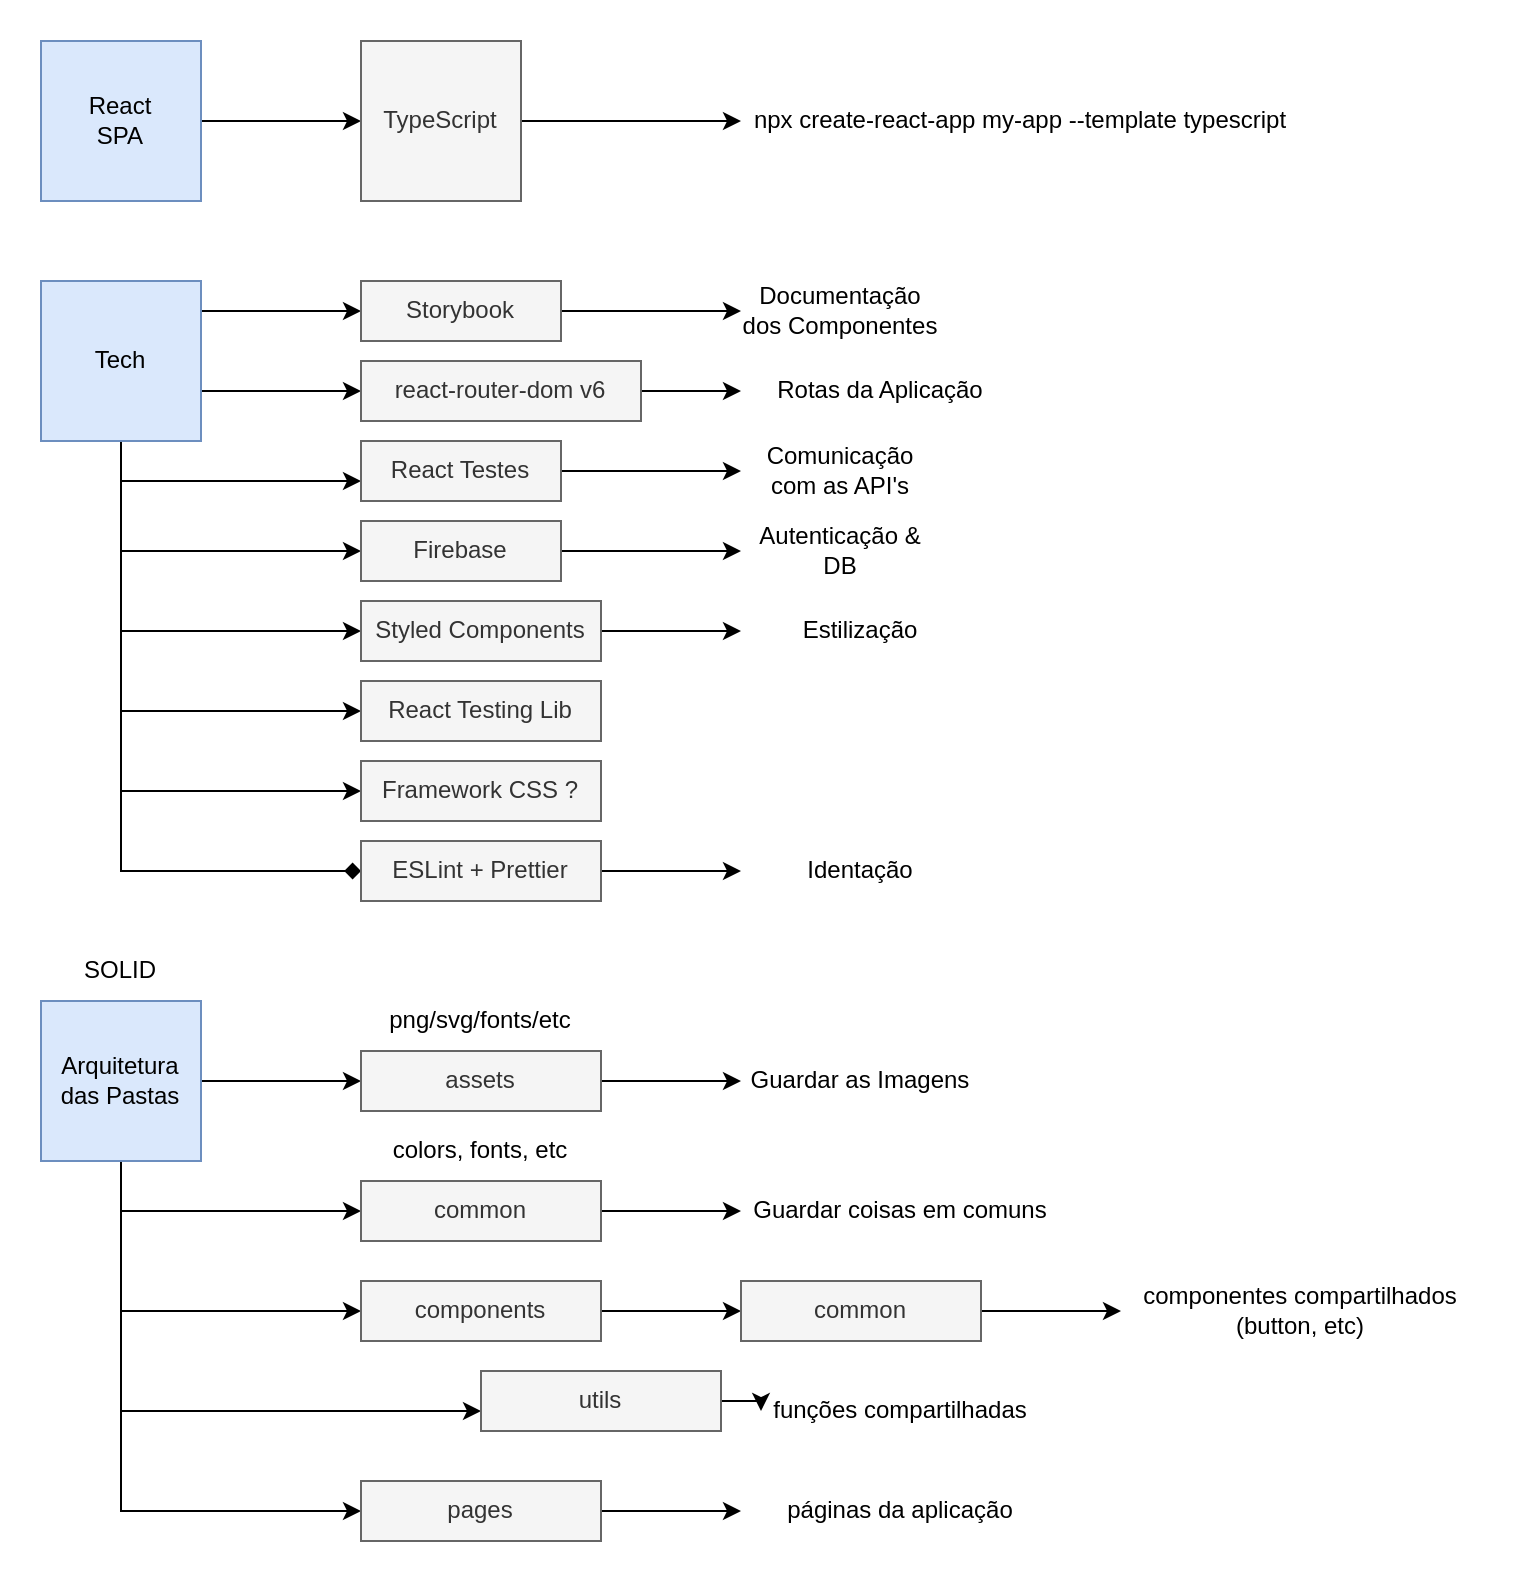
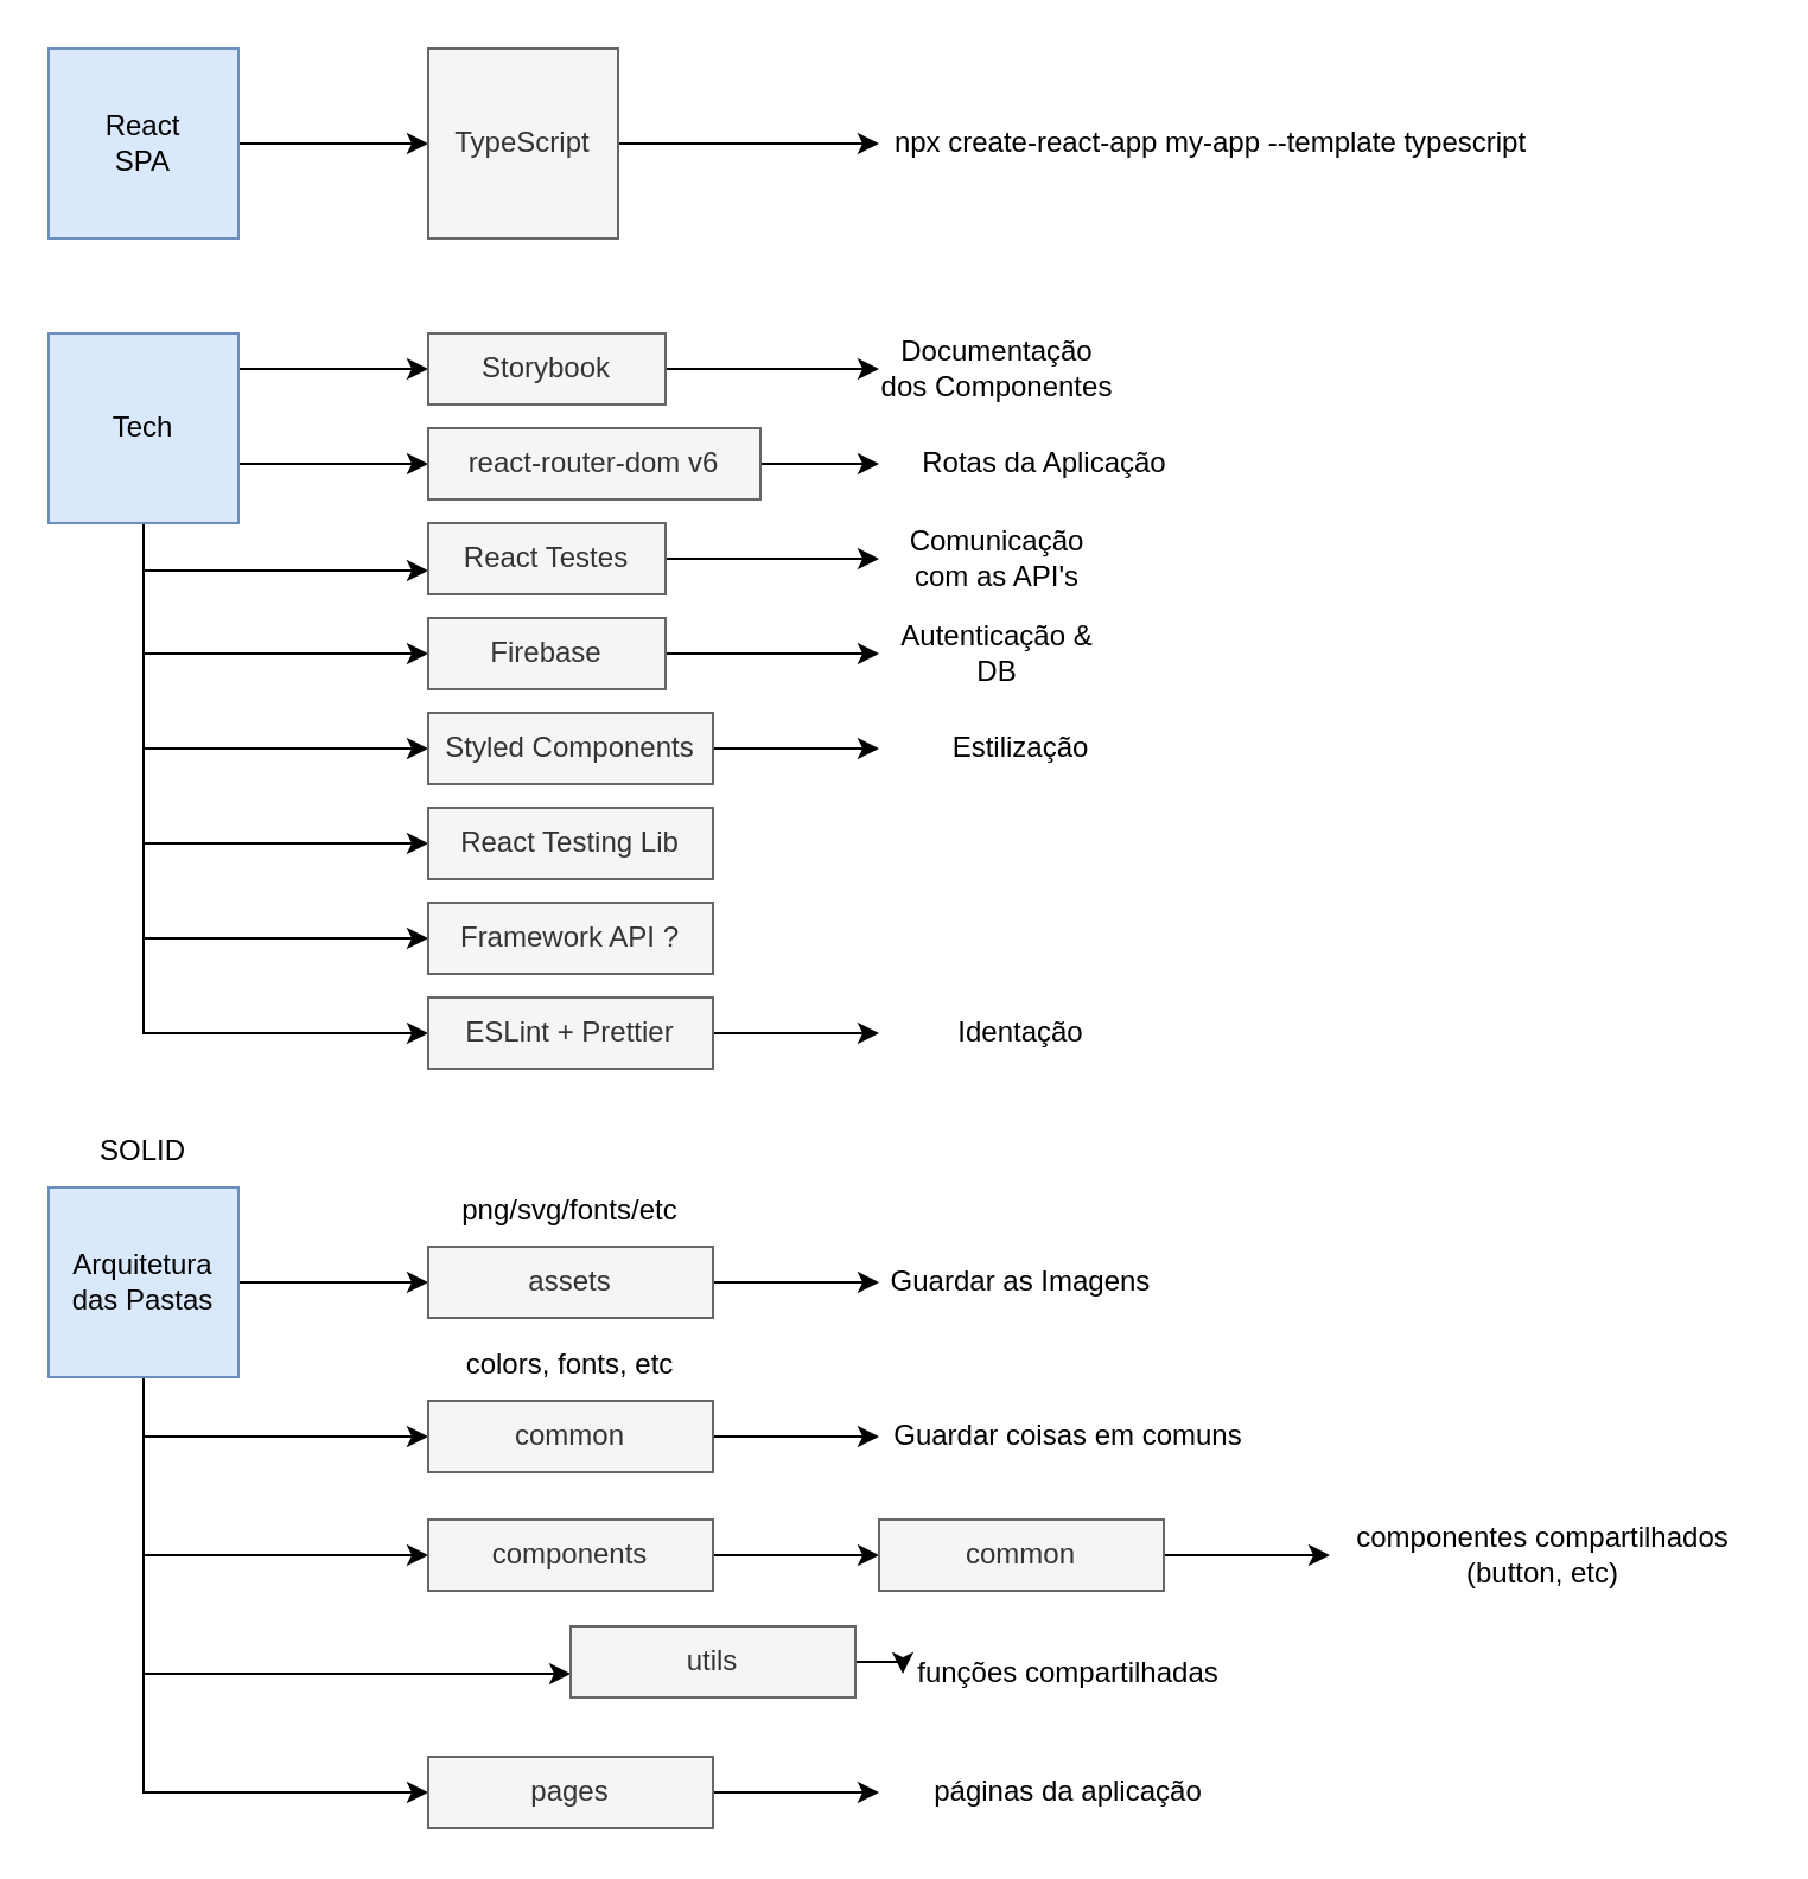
  <mxCell id="0" />
  <mxCell id="1" parent="0" />
  <mxCell id="2" value="" style="edgeStyle=orthogonalEdgeStyle;rounded=0;orthogonalLoop=1;jettySize=auto;html=1;" edge="1" parent="1" source="3" target="34"><mxGeometry relative="1" as="geometry" /></mxCell>
  <mxCell id="3" value="React&lt;br&gt;SPA" style="whiteSpace=wrap;html=1;aspect=fixed;fillColor=#dae8fc;strokeColor=#6c8ebf;" vertex="1" parent="1"><mxGeometry x="20" y="20" width="80" height="80" as="geometry" /></mxCell>
  <mxCell id="4" style="edgeStyle=orthogonalEdgeStyle;rounded=0;orthogonalLoop=1;jettySize=auto;html=1;" edge="1" parent="1" source="12" target="14"><mxGeometry relative="1" as="geometry"><Array as="points"><mxPoint x="120" y="155" /><mxPoint x="120" y="155" /></Array></mxGeometry></mxCell>
  <mxCell id="5" style="edgeStyle=orthogonalEdgeStyle;rounded=0;orthogonalLoop=1;jettySize=auto;html=1;" edge="1" parent="1" source="12" target="18"><mxGeometry relative="1" as="geometry"><mxPoint x="90" y="260" as="targetPoint" /><Array as="points"><mxPoint x="60" y="240" /></Array></mxGeometry></mxCell>
  <mxCell id="6" style="edgeStyle=orthogonalEdgeStyle;rounded=0;orthogonalLoop=1;jettySize=auto;html=1;" edge="1" parent="1" source="12" target="23"><mxGeometry relative="1" as="geometry"><Array as="points"><mxPoint x="60" y="275" /></Array></mxGeometry></mxCell>
  <mxCell id="7" style="edgeStyle=orthogonalEdgeStyle;rounded=0;orthogonalLoop=1;jettySize=auto;html=1;" edge="1" parent="1" source="12" target="16"><mxGeometry relative="1" as="geometry"><Array as="points"><mxPoint x="130" y="195" /><mxPoint x="130" y="195" /></Array></mxGeometry></mxCell>
  <mxCell id="8" style="edgeStyle=orthogonalEdgeStyle;rounded=0;orthogonalLoop=1;jettySize=auto;html=1;" edge="1" parent="1" source="12" target="26"><mxGeometry relative="1" as="geometry"><Array as="points"><mxPoint x="60" y="315" /></Array></mxGeometry></mxCell>
  <mxCell id="9" style="edgeStyle=orthogonalEdgeStyle;rounded=0;orthogonalLoop=1;jettySize=auto;html=1;" edge="1" parent="1" source="12" target="28"><mxGeometry relative="1" as="geometry"><Array as="points"><mxPoint x="60" y="355" /></Array></mxGeometry></mxCell>
  <mxCell id="10" style="edgeStyle=orthogonalEdgeStyle;rounded=0;orthogonalLoop=1;jettySize=auto;html=1;" edge="1" parent="1" source="12" target="29"><mxGeometry relative="1" as="geometry"><Array as="points"><mxPoint x="60" y="395" /></Array></mxGeometry></mxCell>
- <mxCell id="11" style="edgeStyle=orthogonalEdgeStyle;rounded=0;orthogonalLoop=1;jettySize=auto;html=1;endArrow=diamond;" edge="1" parent="1" source="12" target="31"><mxGeometry relative="1" as="geometry"><Array as="points"><mxPoint x="60" y="435" /></Array></mxGeometry></mxCell>
+ <mxCell id="11" style="edgeStyle=orthogonalEdgeStyle;rounded=0;orthogonalLoop=1;jettySize=auto;html=1;" edge="1" parent="1" source="12" target="31"><mxGeometry relative="1" as="geometry"><Array as="points"><mxPoint x="60" y="435" /></Array></mxGeometry></mxCell>
  <mxCell id="12" value="Tech" style="whiteSpace=wrap;html=1;aspect=fixed;fillColor=#dae8fc;strokeColor=#6c8ebf;" vertex="1" parent="1"><mxGeometry x="20" y="140" width="80" height="80" as="geometry" /></mxCell>
  <mxCell id="13" value="" style="edgeStyle=orthogonalEdgeStyle;rounded=0;orthogonalLoop=1;jettySize=auto;html=1;" edge="1" parent="1" source="14" target="19"><mxGeometry relative="1" as="geometry" /></mxCell>
  <mxCell id="14" value="Storybook" style="text;html=1;strokeColor=#666666;fillColor=#f5f5f5;align=center;verticalAlign=middle;whiteSpace=wrap;rounded=0;fontColor=#333333;" vertex="1" parent="1"><mxGeometry x="180" y="140" width="100" height="30" as="geometry" /></mxCell>
  <mxCell id="15" value="" style="edgeStyle=orthogonalEdgeStyle;rounded=0;orthogonalLoop=1;jettySize=auto;html=1;" edge="1" parent="1" source="16" target="20"><mxGeometry relative="1" as="geometry" /></mxCell>
  <mxCell id="16" value="react-router-dom v6" style="text;html=1;strokeColor=#666666;fillColor=#f5f5f5;align=center;verticalAlign=middle;whiteSpace=wrap;rounded=0;fontColor=#333333;" vertex="1" parent="1"><mxGeometry x="180" y="180" width="140" height="30" as="geometry" /></mxCell>
  <mxCell id="17" value="" style="edgeStyle=orthogonalEdgeStyle;rounded=0;orthogonalLoop=1;jettySize=auto;html=1;" edge="1" parent="1" source="18" target="21"><mxGeometry relative="1" as="geometry" /></mxCell>
  <mxCell id="18" value="React Testes" style="text;html=1;strokeColor=#666666;fillColor=#f5f5f5;align=center;verticalAlign=middle;whiteSpace=wrap;rounded=0;fontColor=#333333;" vertex="1" parent="1"><mxGeometry x="180" y="220" width="100" height="30" as="geometry" /></mxCell>
  <mxCell id="19" value="Documentação dos Componentes" style="text;html=1;align=center;verticalAlign=middle;whiteSpace=wrap;rounded=0;" vertex="1" parent="1"><mxGeometry x="370" y="140" width="100" height="30" as="geometry" /></mxCell>
  <mxCell id="20" value="Rotas da Aplicação" style="text;html=1;align=center;verticalAlign=middle;whiteSpace=wrap;rounded=0;" vertex="1" parent="1"><mxGeometry x="370" y="180" width="140" height="30" as="geometry" /></mxCell>
  <mxCell id="21" value="Comunicação com as API's" style="text;html=1;align=center;verticalAlign=middle;whiteSpace=wrap;rounded=0;" vertex="1" parent="1"><mxGeometry x="370" y="220" width="100" height="30" as="geometry" /></mxCell>
  <mxCell id="22" value="" style="edgeStyle=orthogonalEdgeStyle;rounded=0;orthogonalLoop=1;jettySize=auto;html=1;" edge="1" parent="1" source="23" target="24"><mxGeometry relative="1" as="geometry" /></mxCell>
  <mxCell id="23" value="Firebase" style="text;html=1;strokeColor=#666666;fillColor=#f5f5f5;align=center;verticalAlign=middle;whiteSpace=wrap;rounded=0;fontColor=#333333;" vertex="1" parent="1"><mxGeometry x="180" y="260" width="100" height="30" as="geometry" /></mxCell>
  <mxCell id="24" value="Autenticação &amp;amp; DB" style="text;html=1;align=center;verticalAlign=middle;whiteSpace=wrap;rounded=0;" vertex="1" parent="1"><mxGeometry x="370" y="260" width="100" height="30" as="geometry" /></mxCell>
  <mxCell id="25" value="" style="edgeStyle=orthogonalEdgeStyle;rounded=0;orthogonalLoop=1;jettySize=auto;html=1;" edge="1" parent="1" source="26" target="27"><mxGeometry relative="1" as="geometry" /></mxCell>
  <mxCell id="26" value="Styled Components" style="text;html=1;strokeColor=#666666;fillColor=#f5f5f5;align=center;verticalAlign=middle;whiteSpace=wrap;rounded=0;fontColor=#333333;" vertex="1" parent="1"><mxGeometry x="180" y="300" width="120" height="30" as="geometry" /></mxCell>
  <mxCell id="27" value="Estilização" style="text;html=1;align=center;verticalAlign=middle;whiteSpace=wrap;rounded=0;" vertex="1" parent="1"><mxGeometry x="370" y="300" width="120" height="30" as="geometry" /></mxCell>
  <mxCell id="28" value="React Testing Lib" style="text;html=1;strokeColor=#666666;fillColor=#f5f5f5;align=center;verticalAlign=middle;whiteSpace=wrap;rounded=0;fontColor=#333333;" vertex="1" parent="1"><mxGeometry x="180" y="340" width="120" height="30" as="geometry" /></mxCell>
- <mxCell id="29" value="Framework CSS ?" style="text;html=1;strokeColor=#666666;fillColor=#f5f5f5;align=center;verticalAlign=middle;whiteSpace=wrap;rounded=0;fontColor=#333333;" vertex="1" parent="1"><mxGeometry x="180" y="380" width="120" height="30" as="geometry" /></mxCell>
+ <mxCell id="29" value="Framework API ?" style="text;html=1;strokeColor=#666666;fillColor=#f5f5f5;align=center;verticalAlign=middle;whiteSpace=wrap;rounded=0;fontColor=#333333;" vertex="1" parent="1"><mxGeometry x="180" y="380" width="120" height="30" as="geometry" /></mxCell>
  <mxCell id="30" style="edgeStyle=orthogonalEdgeStyle;rounded=0;orthogonalLoop=1;jettySize=auto;html=1;" edge="1" parent="1" source="31" target="32"><mxGeometry relative="1" as="geometry" /></mxCell>
  <mxCell id="31" value="ESLint + Prettier" style="text;html=1;strokeColor=#666666;fillColor=#f5f5f5;align=center;verticalAlign=middle;whiteSpace=wrap;rounded=0;fontColor=#333333;" vertex="1" parent="1"><mxGeometry x="180" y="420" width="120" height="30" as="geometry" /></mxCell>
  <mxCell id="32" value="Identação" style="text;html=1;align=center;verticalAlign=middle;whiteSpace=wrap;rounded=0;" vertex="1" parent="1"><mxGeometry x="370" y="420" width="120" height="30" as="geometry" /></mxCell>
  <mxCell id="33" style="edgeStyle=orthogonalEdgeStyle;rounded=0;orthogonalLoop=1;jettySize=auto;html=1;" edge="1" parent="1" source="34" target="35"><mxGeometry relative="1" as="geometry" /></mxCell>
  <mxCell id="34" value="TypeScript" style="whiteSpace=wrap;html=1;aspect=fixed;fillColor=#f5f5f5;strokeColor=#666666;fontColor=#333333;" vertex="1" parent="1"><mxGeometry x="180" y="20" width="80" height="80" as="geometry" /></mxCell>
  <mxCell id="35" value="npx create-react-app my-app --template typescript" style="text;html=1;strokeColor=none;fillColor=none;align=center;verticalAlign=middle;whiteSpace=wrap;rounded=0;" vertex="1" parent="1"><mxGeometry x="370" y="45" width="280" height="30" as="geometry" /></mxCell>
  <mxCell id="36" style="edgeStyle=orthogonalEdgeStyle;rounded=0;orthogonalLoop=1;jettySize=auto;html=1;" edge="1" parent="1" source="41" target="44"><mxGeometry relative="1" as="geometry" /></mxCell>
  <mxCell id="37" style="edgeStyle=orthogonalEdgeStyle;rounded=0;orthogonalLoop=1;jettySize=auto;html=1;" edge="1" parent="1" source="41" target="48"><mxGeometry relative="1" as="geometry"><Array as="points"><mxPoint x="60" y="605" /></Array></mxGeometry></mxCell>
  <mxCell id="38" style="edgeStyle=orthogonalEdgeStyle;rounded=0;orthogonalLoop=1;jettySize=auto;html=1;" edge="1" parent="1" source="41" target="52"><mxGeometry relative="1" as="geometry"><Array as="points"><mxPoint x="60" y="655" /></Array></mxGeometry></mxCell>
  <mxCell id="39" style="edgeStyle=orthogonalEdgeStyle;rounded=0;orthogonalLoop=1;jettySize=auto;html=1;" edge="1" parent="1" source="41" target="57"><mxGeometry relative="1" as="geometry"><Array as="points"><mxPoint x="60" y="705" /></Array></mxGeometry></mxCell>
  <mxCell id="40" style="edgeStyle=orthogonalEdgeStyle;rounded=0;orthogonalLoop=1;jettySize=auto;html=1;" edge="1" parent="1" source="41" target="59"><mxGeometry relative="1" as="geometry"><Array as="points"><mxPoint x="60" y="755" /></Array></mxGeometry></mxCell>
  <mxCell id="41" value="Arquitetura das Pastas" style="whiteSpace=wrap;html=1;aspect=fixed;fillColor=#dae8fc;strokeColor=#6c8ebf;" vertex="1" parent="1"><mxGeometry x="20" y="500" width="80" height="80" as="geometry" /></mxCell>
  <mxCell id="42" value="SOLID" style="text;html=1;strokeColor=none;fillColor=none;align=center;verticalAlign=middle;whiteSpace=wrap;rounded=0;" vertex="1" parent="1"><mxGeometry x="20" y="470" width="80" height="30" as="geometry" /></mxCell>
  <mxCell id="43" style="edgeStyle=orthogonalEdgeStyle;rounded=0;orthogonalLoop=1;jettySize=auto;html=1;" edge="1" parent="1" source="44" target="45"><mxGeometry relative="1" as="geometry" /></mxCell>
  <mxCell id="44" value="assets" style="text;html=1;strokeColor=#666666;fillColor=#f5f5f5;align=center;verticalAlign=middle;whiteSpace=wrap;rounded=0;fontColor=#333333;" vertex="1" parent="1"><mxGeometry x="180" y="525" width="120" height="30" as="geometry" /></mxCell>
  <mxCell id="45" value="Guardar as Imagens" style="text;html=1;align=center;verticalAlign=middle;whiteSpace=wrap;rounded=0;" vertex="1" parent="1"><mxGeometry x="370" y="525" width="120" height="30" as="geometry" /></mxCell>
  <mxCell id="46" value="png/svg/fonts/etc" style="text;html=1;align=center;verticalAlign=middle;whiteSpace=wrap;rounded=0;" vertex="1" parent="1"><mxGeometry x="180" y="495" width="120" height="30" as="geometry" /></mxCell>
  <mxCell id="47" style="edgeStyle=orthogonalEdgeStyle;rounded=0;orthogonalLoop=1;jettySize=auto;html=1;" edge="1" parent="1" source="48" target="49"><mxGeometry relative="1" as="geometry" /></mxCell>
  <mxCell id="48" value="common" style="text;html=1;strokeColor=#666666;fillColor=#f5f5f5;align=center;verticalAlign=middle;whiteSpace=wrap;rounded=0;fontColor=#333333;" vertex="1" parent="1"><mxGeometry x="180" y="590" width="120" height="30" as="geometry" /></mxCell>
  <mxCell id="49" value="Guardar coisas em comuns" style="text;html=1;align=center;verticalAlign=middle;whiteSpace=wrap;rounded=0;" vertex="1" parent="1"><mxGeometry x="370" y="590" width="160" height="30" as="geometry" /></mxCell>
  <mxCell id="50" value="colors, fonts, etc" style="text;html=1;align=center;verticalAlign=middle;whiteSpace=wrap;rounded=0;" vertex="1" parent="1"><mxGeometry x="180" y="560" width="120" height="30" as="geometry" /></mxCell>
  <mxCell id="51" value="" style="edgeStyle=orthogonalEdgeStyle;rounded=0;orthogonalLoop=1;jettySize=auto;html=1;" edge="1" parent="1" source="52" target="54"><mxGeometry relative="1" as="geometry" /></mxCell>
  <mxCell id="52" value="components" style="text;html=1;strokeColor=#666666;fillColor=#f5f5f5;align=center;verticalAlign=middle;whiteSpace=wrap;rounded=0;fontColor=#333333;" vertex="1" parent="1"><mxGeometry x="180" y="640" width="120" height="30" as="geometry" /></mxCell>
  <mxCell id="53" style="edgeStyle=orthogonalEdgeStyle;rounded=0;orthogonalLoop=1;jettySize=auto;html=1;" edge="1" parent="1" source="54" target="55"><mxGeometry relative="1" as="geometry" /></mxCell>
  <mxCell id="54" value="common" style="text;html=1;strokeColor=#666666;fillColor=#f5f5f5;align=center;verticalAlign=middle;whiteSpace=wrap;rounded=0;fontColor=#333333;" vertex="1" parent="1"><mxGeometry x="370" y="640" width="120" height="30" as="geometry" /></mxCell>
  <mxCell id="55" value="componentes compartilhados (button, etc)" style="text;html=1;align=center;verticalAlign=middle;whiteSpace=wrap;rounded=0;" vertex="1" parent="1"><mxGeometry x="560" y="640" width="180" height="30" as="geometry" /></mxCell>
  <mxCell id="56" style="edgeStyle=orthogonalEdgeStyle;rounded=0;orthogonalLoop=1;jettySize=auto;html=1;" edge="1" parent="1" source="57" target="60"><mxGeometry relative="1" as="geometry" /></mxCell>
  <mxCell id="57" value="utils" style="text;html=1;strokeColor=#666666;fillColor=#f5f5f5;align=center;verticalAlign=middle;whiteSpace=wrap;rounded=0;fontColor=#333333;" vertex="1" parent="1"><mxGeometry x="240" y="685" width="120" height="30" as="geometry" /></mxCell>
  <mxCell id="58" style="edgeStyle=orthogonalEdgeStyle;rounded=0;orthogonalLoop=1;jettySize=auto;html=1;" edge="1" parent="1" source="59" target="61"><mxGeometry relative="1" as="geometry" /></mxCell>
  <mxCell id="59" value="pages" style="text;html=1;strokeColor=#666666;fillColor=#f5f5f5;align=center;verticalAlign=middle;whiteSpace=wrap;rounded=0;fontColor=#333333;" vertex="1" parent="1"><mxGeometry x="180" y="740" width="120" height="30" as="geometry" /></mxCell>
  <mxCell id="60" value="funções compartilhadas" style="text;html=1;align=center;verticalAlign=middle;whiteSpace=wrap;rounded=0;" vertex="1" parent="1"><mxGeometry x="370" y="690" width="160" height="30" as="geometry" /></mxCell>
  <mxCell id="61" value="páginas da aplicação" style="text;html=1;align=center;verticalAlign=middle;whiteSpace=wrap;rounded=0;" vertex="1" parent="1"><mxGeometry x="370" y="740" width="160" height="30" as="geometry" /></mxCell>
